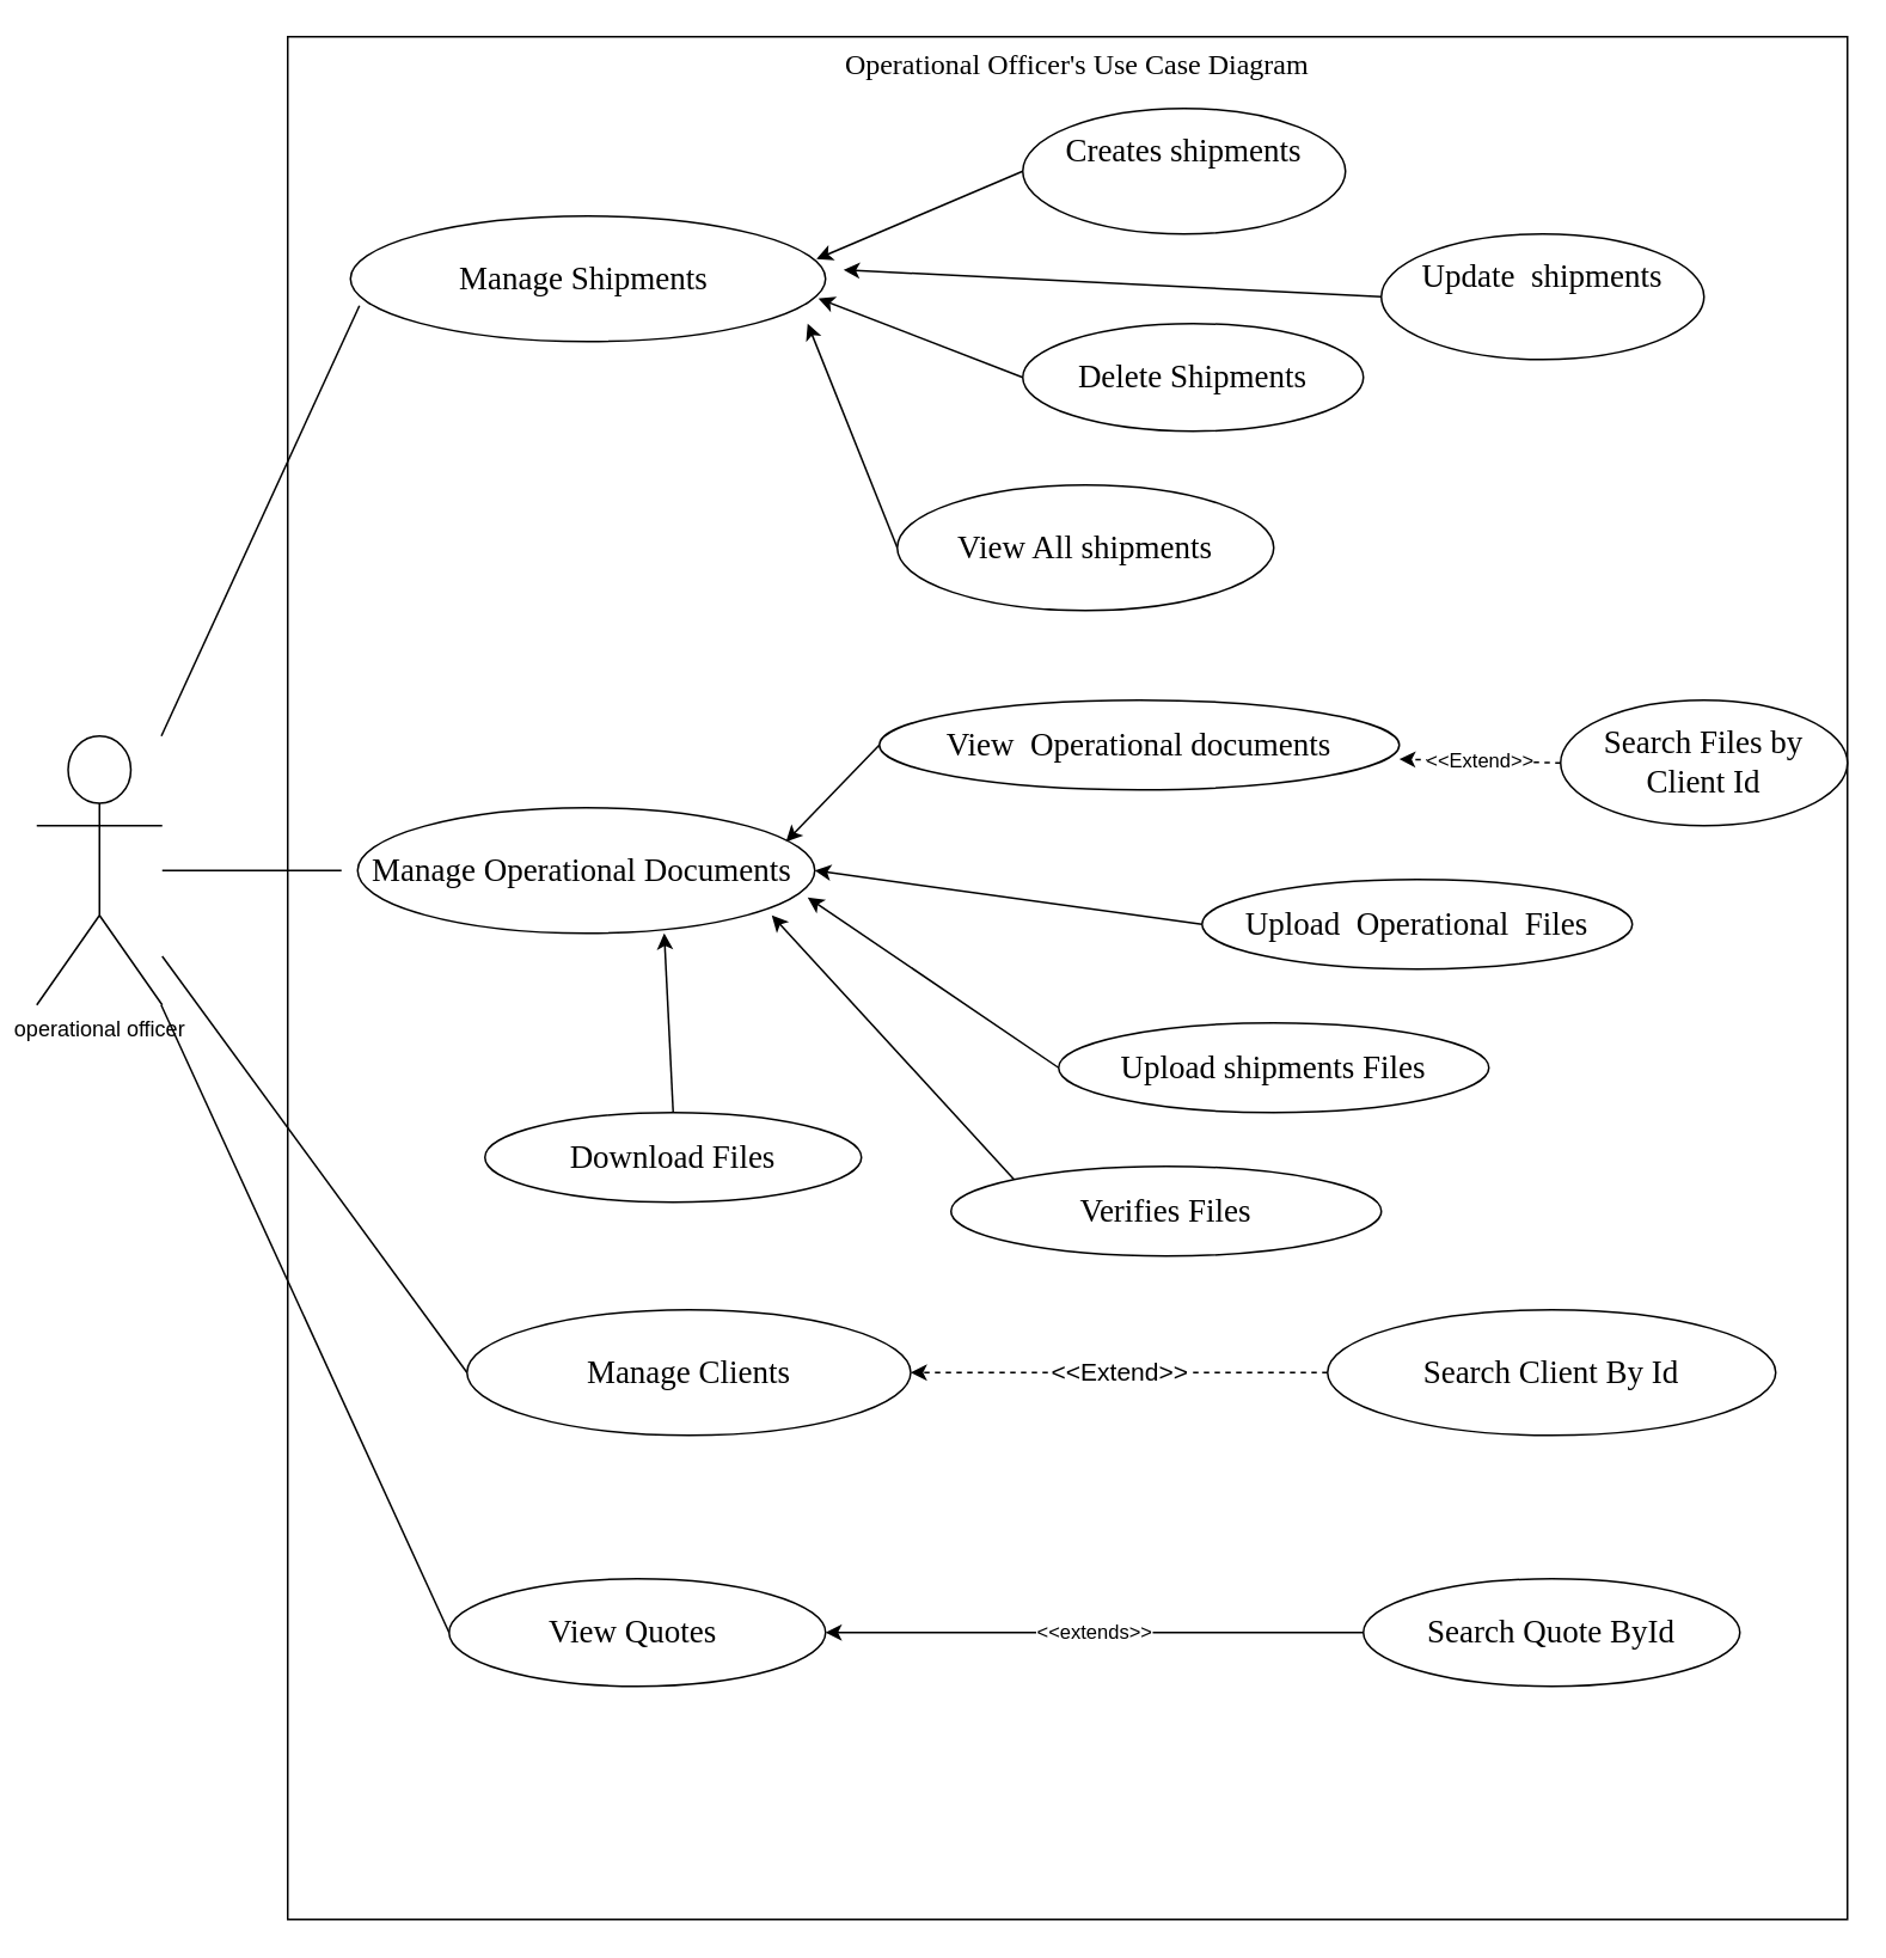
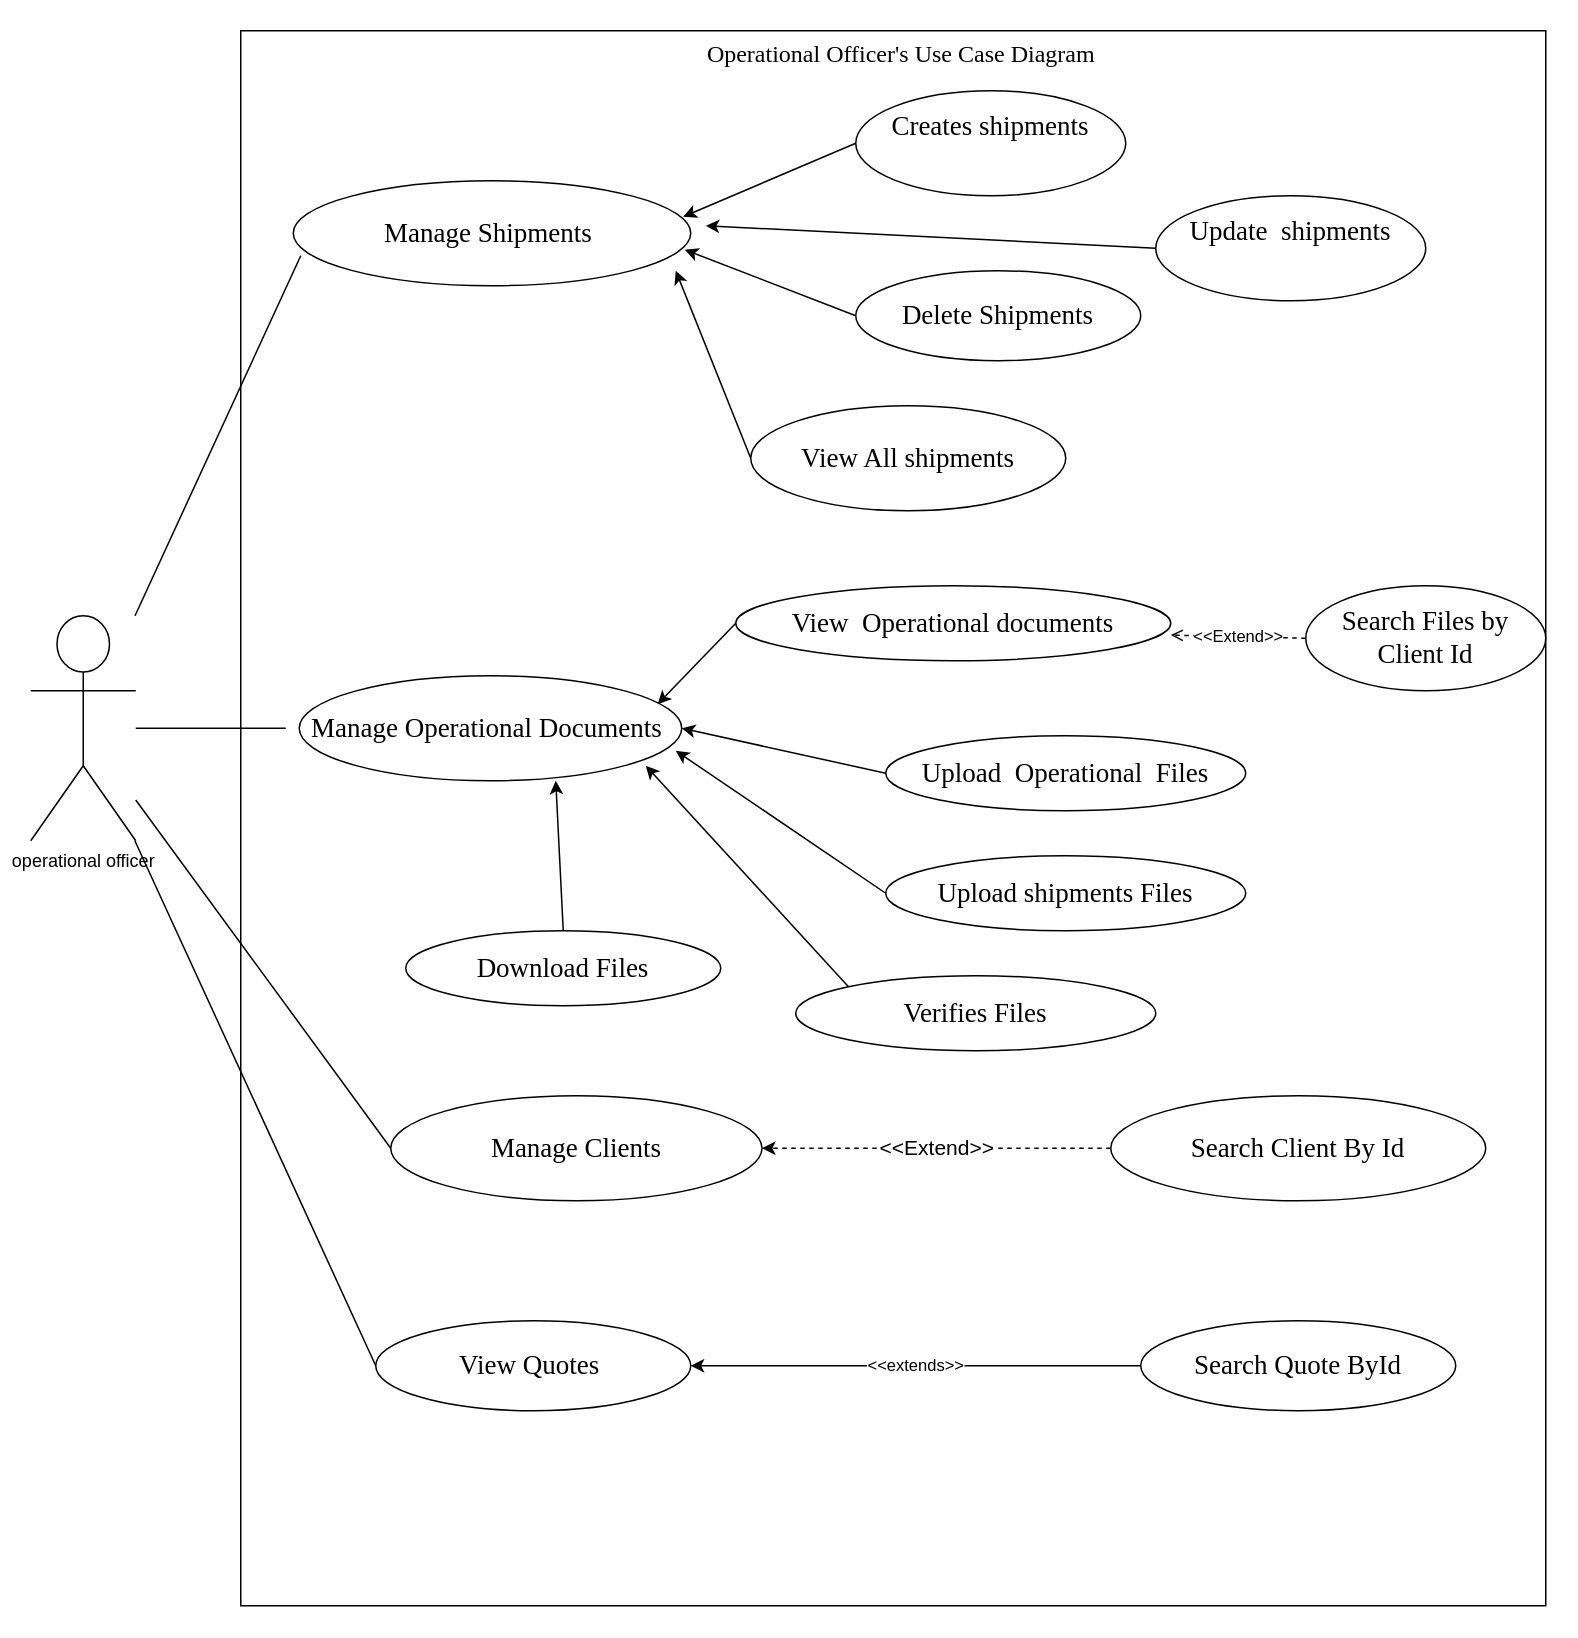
  <mxCell id="0" />
  <mxCell id="1" parent="0" />
  <mxCell id="2" value="" style="rounded=0;whiteSpace=wrap;html=1;movable=1;resizable=1;rotatable=1;deletable=1;editable=1;locked=0;connectable=1;" parent="1" vertex="1"><mxGeometry x="160" y="20" width="870" height="1050" as="geometry" /></mxCell>
  <mxCell id="3" value="operational officer" style="shape=umlActor;verticalLabelPosition=bottom;verticalAlign=top;html=1;outlineConnect=0;" parent="1" vertex="1"><mxGeometry x="20" y="410" width="70" height="150" as="geometry" /></mxCell>
  <mxCell id="4" value="Manage Shipments&amp;nbsp;" style="ellipse;whiteSpace=wrap;html=1;fontFamily=Times New Roman;fontSize=18;" parent="1" vertex="1"><mxGeometry x="195" y="120" width="265" height="70" as="geometry" /></mxCell>
  <mxCell id="5" value="Manage Operational Documents&amp;nbsp;" style="ellipse;whiteSpace=wrap;html=1;fontFamily=Times New Roman;fontSize=18;" parent="1" vertex="1"><mxGeometry x="199" y="450" width="255" height="70" as="geometry" /></mxCell>
  <mxCell id="6" value="View Quotes&amp;nbsp;" style="ellipse;whiteSpace=wrap;html=1;fontFamily=Times New Roman;fontSize=18;" parent="1" vertex="1"><mxGeometry x="250" y="880" width="210" height="60" as="geometry" /></mxCell>
  <mxCell id="7" value="&lt;div&gt;&lt;font color=&quot;#000000&quot;&gt;Creates shipments&lt;/font&gt;&lt;/div&gt;&lt;div&gt;&lt;br&gt;&lt;/div&gt;" style="ellipse;whiteSpace=wrap;html=1;fontFamily=Times New Roman;fontSize=18;" parent="1" vertex="1"><mxGeometry x="570" y="60" width="180" height="70" as="geometry" /></mxCell>
  <mxCell id="8" value="Delete Shipments" style="ellipse;whiteSpace=wrap;html=1;fontFamily=Times New Roman;fontSize=18;" parent="1" vertex="1"><mxGeometry x="570" y="180" width="190" height="60" as="geometry" /></mxCell>
  <mxCell id="9" style="edgeStyle=none;html=1;exitX=0;exitY=0.5;exitDx=0;exitDy=0;" edge="1" parent="1" source="10"><mxGeometry relative="1" as="geometry"><mxPoint x="450" y="180" as="targetPoint" /></mxGeometry></mxCell>
  <mxCell id="10" value="View All shipments" style="ellipse;whiteSpace=wrap;html=1;fontFamily=Times New Roman;fontSize=18;" parent="1" vertex="1"><mxGeometry x="500" y="270" width="210" height="70" as="geometry" /></mxCell>
  <mxCell id="11" value="View&amp;nbsp; Operational documents" style="ellipse;whiteSpace=wrap;html=1;fontFamily=Times New Roman;fontSize=18;" parent="1" vertex="1"><mxGeometry x="490" y="390" width="290" height="50" as="geometry" /></mxCell>
  <mxCell id="12" style="edgeStyle=none;html=1;exitX=0;exitY=0;exitDx=0;exitDy=0;" edge="1" parent="1" source="13"><mxGeometry relative="1" as="geometry"><mxPoint x="430" y="510" as="targetPoint" /></mxGeometry></mxCell>
  <mxCell id="13" value="Verifies Files" style="ellipse;whiteSpace=wrap;html=1;fontFamily=Times New Roman;fontSize=18;" parent="1" vertex="1"><mxGeometry x="530" y="650" width="240" height="50" as="geometry" /></mxCell>
  <mxCell id="14" style="edgeStyle=none;html=1;exitX=0;exitY=0.5;exitDx=0;exitDy=0;entryX=1;entryY=0.5;entryDx=0;entryDy=0;" edge="1" parent="1" source="15" target="5"><mxGeometry relative="1" as="geometry" /></mxCell>
- <mxCell id="15" value="Upload&amp;nbsp; Operational&amp;nbsp; Files" style="ellipse;whiteSpace=wrap;html=1;fontFamily=Times New Roman;fontSize=18;" parent="1" vertex="1"><mxGeometry x="670" y="490" width="240" height="50" as="geometry" /></mxCell>
+ <mxCell id="15" value="Upload&amp;nbsp; Operational&amp;nbsp; Files" style="ellipse;whiteSpace=wrap;html=1;fontFamily=Times New Roman;fontSize=18;" parent="1" vertex="1"><mxGeometry x="590" y="490" width="240" height="50" as="geometry" /></mxCell>
  <mxCell id="16" style="edgeStyle=none;html=1;exitX=0;exitY=0.5;exitDx=0;exitDy=0;" edge="1" parent="1" source="17"><mxGeometry relative="1" as="geometry"><mxPoint x="450" y="500" as="targetPoint" /></mxGeometry></mxCell>
  <mxCell id="17" value="Upload shipments Files" style="ellipse;whiteSpace=wrap;html=1;fontFamily=Times New Roman;fontSize=18;" parent="1" vertex="1"><mxGeometry x="590" y="570" width="240" height="50" as="geometry" /></mxCell>
  <mxCell id="18" style="edgeStyle=none;html=1;exitX=0.5;exitY=0;exitDx=0;exitDy=0;" edge="1" parent="1" source="19"><mxGeometry relative="1" as="geometry"><mxPoint x="370" y="520" as="targetPoint" /></mxGeometry></mxCell>
  <mxCell id="19" value="Download Files" style="ellipse;whiteSpace=wrap;html=1;fontFamily=Times New Roman;fontSize=18;" parent="1" vertex="1"><mxGeometry x="270" y="620" width="210" height="50" as="geometry" /></mxCell>
  <mxCell id="20" value="Search Files by Client Id" style="ellipse;whiteSpace=wrap;html=1;fontFamily=Times New Roman;fontSize=18;" parent="1" vertex="1"><mxGeometry x="870" y="390" width="160" height="70" as="geometry" /></mxCell>
  <mxCell id="21" value="&amp;lt;&amp;lt;extends&amp;gt;&amp;gt;" style="edgeStyle=none;html=1;exitX=0;exitY=0.5;exitDx=0;exitDy=0;dashed=0;entryX=1;entryY=0.5;entryDx=0;entryDy=0;" edge="1" parent="1" source="22" target="6"><mxGeometry relative="1" as="geometry"><mxPoint x="470" y="800" as="targetPoint" /></mxGeometry></mxCell>
  <mxCell id="22" value="Search Quote ById" style="ellipse;whiteSpace=wrap;html=1;fontFamily=Times New Roman;fontSize=18;" parent="1" vertex="1"><mxGeometry x="760" y="880" width="210" height="60" as="geometry" /></mxCell>
  <mxCell id="23" value="Operational Officer's Use Case Diagram" style="text;html=1;align=center;verticalAlign=middle;resizable=0;points=[];autosize=1;strokeColor=none;fillColor=none;fontSize=16;fontFamily=Times New Roman;" parent="1" vertex="1"><mxGeometry x="460" y="20" width="280" height="30" as="geometry" /></mxCell>
- <mxCell id="24" value="&amp;lt;&amp;lt;Extend&amp;gt;&amp;gt;" style="edgeStyle=none;html=1;exitX=0;exitY=0.5;exitDx=0;exitDy=0;entryX=1;entryY=0.658;entryDx=0;entryDy=0;entryPerimeter=0;dashed=1;" parent="1" source="20" target="11" edge="1"><mxGeometry relative="1" as="geometry" /></mxCell>
+ <mxCell id="24" value="&amp;lt;&amp;lt;Extend&amp;gt;&amp;gt;" style="edgeStyle=none;html=1;exitX=0;exitY=0.5;exitDx=0;exitDy=0;entryX=1;entryY=0.658;entryDx=0;entryDy=0;entryPerimeter=0;dashed=1;endArrow=open;" parent="1" source="20" target="11" edge="1"><mxGeometry relative="1" as="geometry" /></mxCell>
  <mxCell id="25" style="edgeStyle=none;html=1;exitX=0;exitY=0.5;exitDx=0;exitDy=0;" edge="1" parent="1" source="26"><mxGeometry relative="1" as="geometry"><mxPoint x="470" y="150" as="targetPoint" /></mxGeometry></mxCell>
  <mxCell id="26" value="&lt;div&gt;&lt;font color=&quot;#000000&quot;&gt;Update&amp;nbsp; shipments&lt;/font&gt;&lt;/div&gt;&lt;div&gt;&lt;br&gt;&lt;/div&gt;" style="ellipse;whiteSpace=wrap;html=1;fontFamily=Times New Roman;fontSize=18;align=center;" vertex="1" parent="1"><mxGeometry x="770" y="130" width="180" height="70" as="geometry" /></mxCell>
  <mxCell id="27" style="edgeStyle=none;html=1;exitX=0;exitY=0.5;exitDx=0;exitDy=0;entryX=0.981;entryY=0.343;entryDx=0;entryDy=0;entryPerimeter=0;" edge="1" parent="1" source="7" target="4"><mxGeometry relative="1" as="geometry" /></mxCell>
  <mxCell id="28" style="edgeStyle=none;html=1;exitX=0;exitY=0.5;exitDx=0;exitDy=0;entryX=0.985;entryY=0.657;entryDx=0;entryDy=0;entryPerimeter=0;" edge="1" parent="1" source="8" target="4"><mxGeometry relative="1" as="geometry" /></mxCell>
  <mxCell id="29" value="" style="endArrow=none;html=1;" edge="1" parent="1" source="3"><mxGeometry width="50" height="50" relative="1" as="geometry"><mxPoint x="150" y="230" as="sourcePoint" /><mxPoint x="200" y="170" as="targetPoint" /></mxGeometry></mxCell>
  <mxCell id="30" value="" style="endArrow=none;html=1;" edge="1" parent="1" source="3"><mxGeometry width="50" height="50" relative="1" as="geometry"><mxPoint x="130" y="530" as="sourcePoint" /><mxPoint x="190" y="485" as="targetPoint" /></mxGeometry></mxCell>
  <mxCell id="31" value="" style="endArrow=none;html=1;entryX=0;entryY=0.5;entryDx=0;entryDy=0;" edge="1" parent="1" source="3" target="34"><mxGeometry width="50" height="50" relative="1" as="geometry"><mxPoint x="190" y="810" as="sourcePoint" /><mxPoint x="260" y="800" as="targetPoint" /></mxGeometry></mxCell>
  <mxCell id="32" style="edgeStyle=none;html=1;exitX=0;exitY=0.5;exitDx=0;exitDy=0;entryX=0.937;entryY=0.271;entryDx=0;entryDy=0;entryPerimeter=0;" edge="1" parent="1" source="11" target="5"><mxGeometry relative="1" as="geometry" /></mxCell>
  <mxCell id="33" value="" style="endArrow=none;html=1;entryX=0;entryY=0.5;entryDx=0;entryDy=0;" edge="1" parent="1" source="3" target="6"><mxGeometry width="50" height="50" relative="1" as="geometry"><mxPoint x="60" y="600" as="sourcePoint" /><mxPoint x="230" y="851" as="targetPoint" /></mxGeometry></mxCell>
  <mxCell id="34" value="Manage Clients" style="ellipse;whiteSpace=wrap;html=1;fontFamily=Times New Roman;fontSize=18;" vertex="1" parent="1"><mxGeometry x="260" y="730" width="247.5" height="70" as="geometry" /></mxCell>
  <mxCell id="35" value="&lt;font style=&quot;font-size: 14px;&quot;&gt;&amp;lt;&amp;lt;Extend&amp;gt;&amp;gt;&lt;/font&gt;" style="edgeStyle=none;html=1;exitX=0;exitY=0.5;exitDx=0;exitDy=0;dashed=1;" edge="1" parent="1" source="36" target="34"><mxGeometry relative="1" as="geometry"><mxPoint x="525" y="765" as="targetPoint" /></mxGeometry></mxCell>
  <mxCell id="36" value="Search Client By Id" style="ellipse;whiteSpace=wrap;html=1;fontFamily=Times New Roman;fontSize=18;" vertex="1" parent="1"><mxGeometry x="740" y="730" width="250" height="70" as="geometry" /></mxCell>
